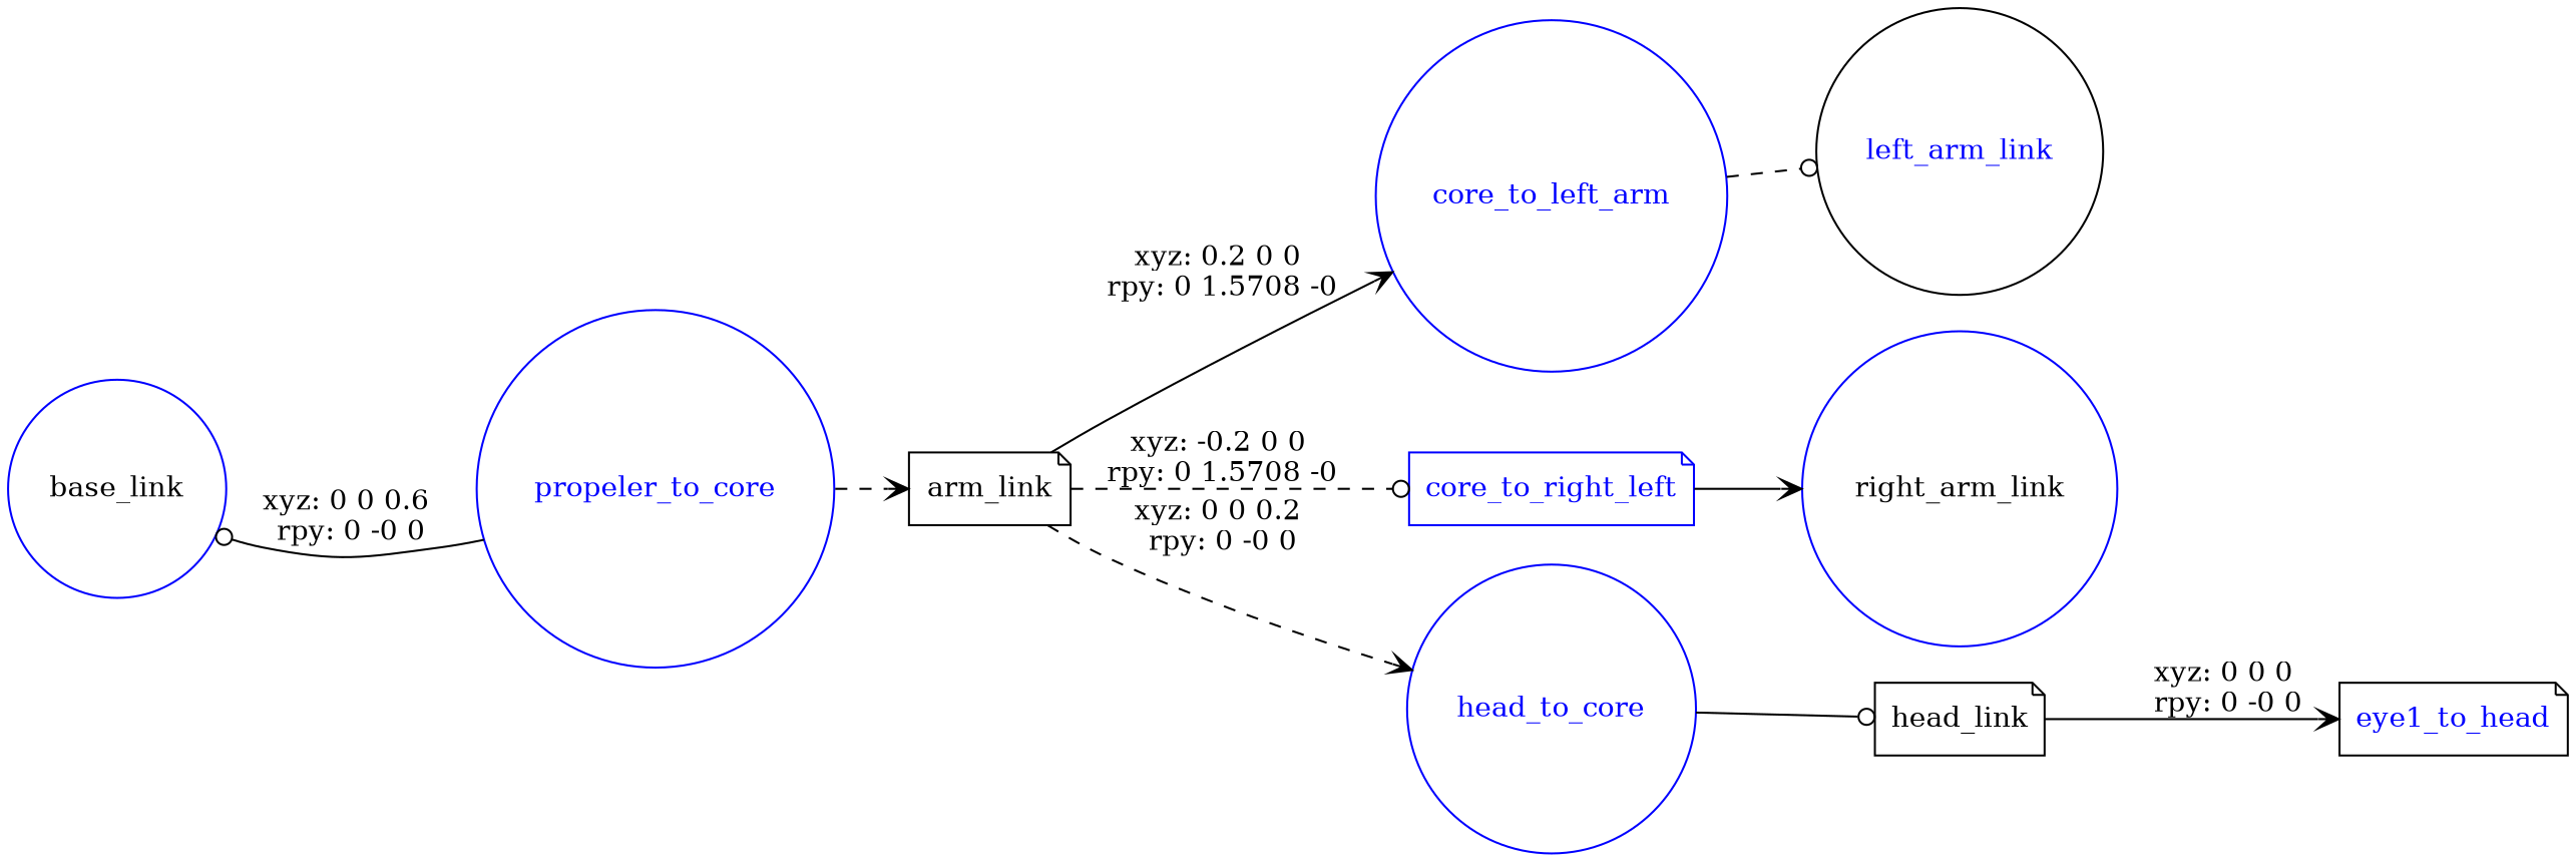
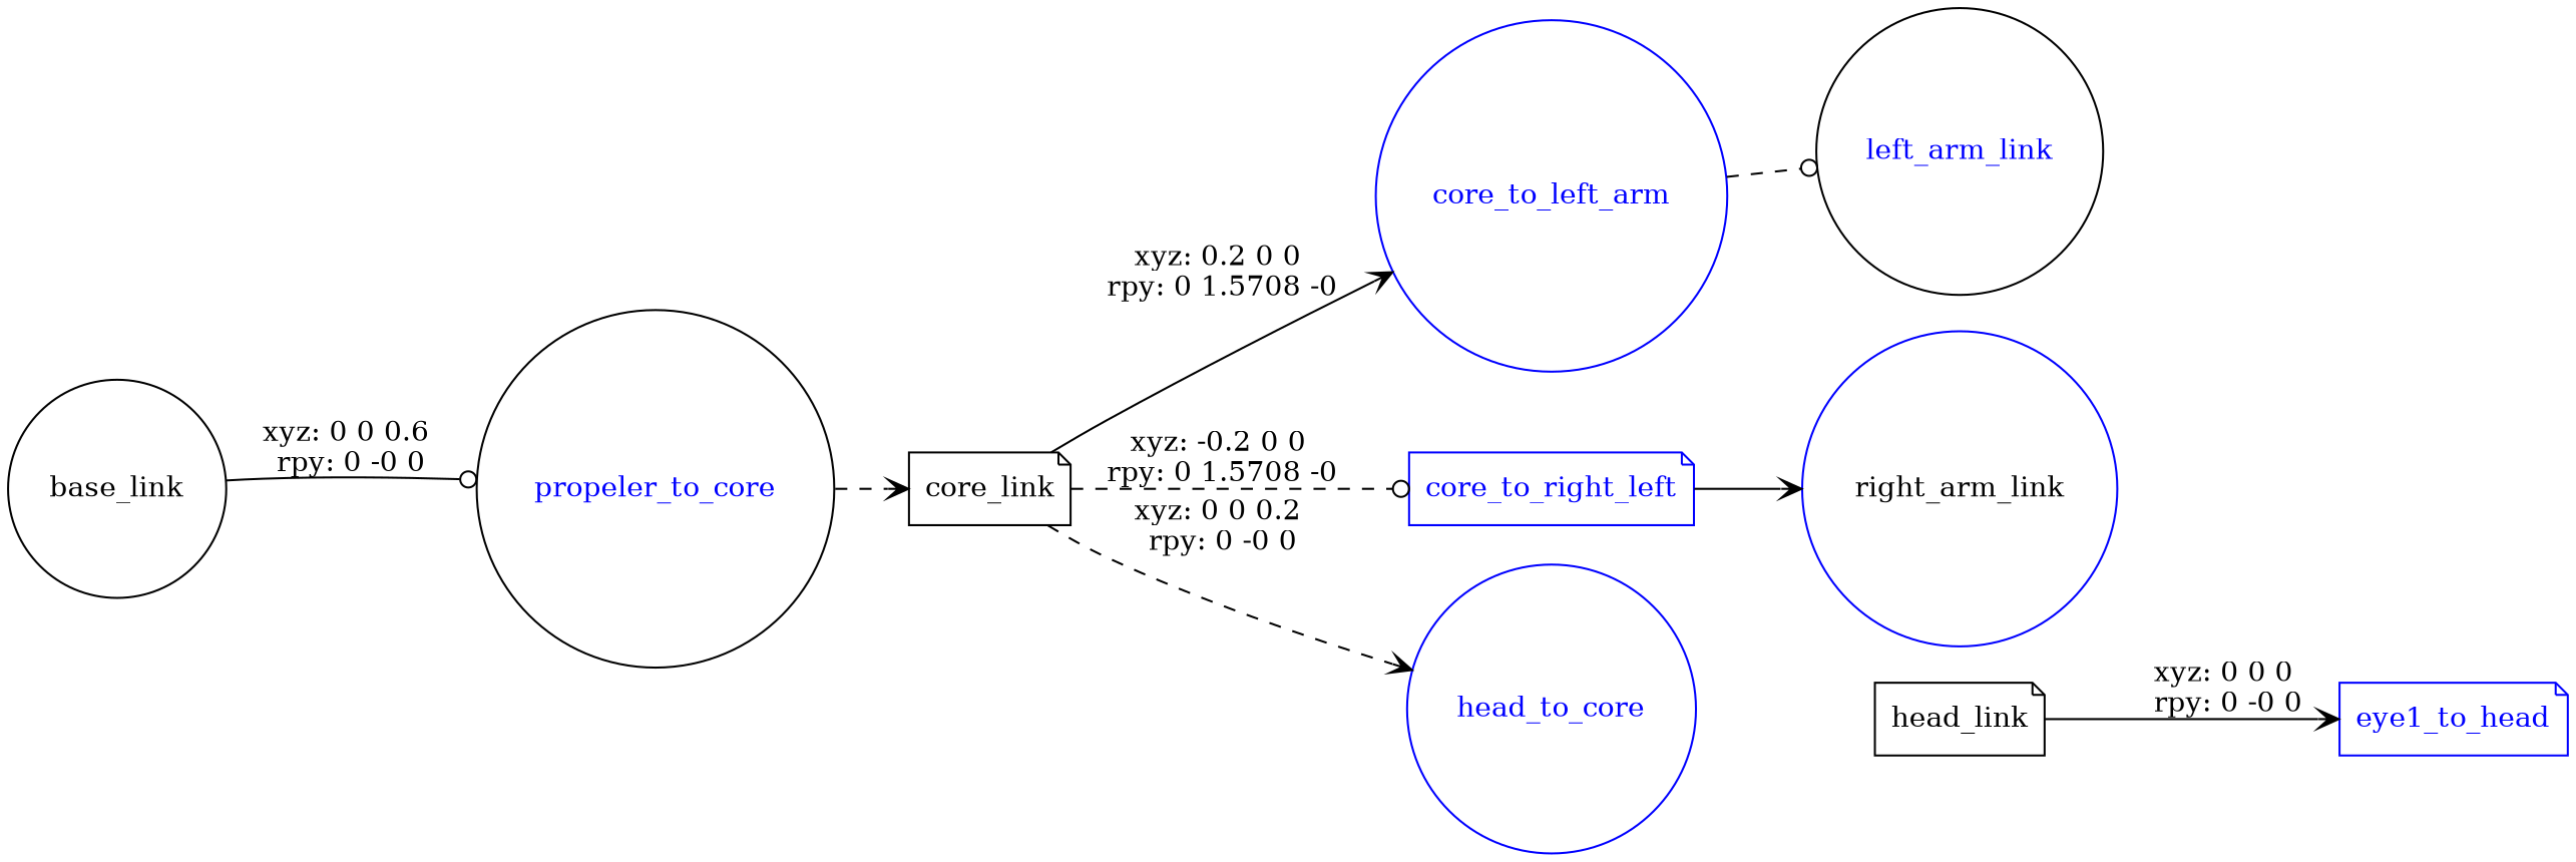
  digraph {
    rankdir=LR
    node [shape=circle color=blue fontcolor=blue]
    edge [arrowhead=vee style=solid]
-   n1 [label=base_link fontcolor=""]
-   propeler_to_core
-   n3 [label=arm_link shape=note color="" fontcolor=""]
+   n1 [label=base_link color="" fontcolor=""]
+   propeler_to_core [color=black]
+   n3 [label=core_link shape=note color="" fontcolor=""]
    core_to_left_arm
    n5 [label=core_to_right_left shape=note]
    head_to_core
    n7 [label=left_arm_link color=""]
    n8 [label=right_arm_link fontcolor=""]
    n9 [label=head_link shape=note color="" fontcolor=""]
-   eye1_to_head [color=black shape=note]
-   propeler_to_core -> n1 [arrowhead=odot label="xyz: 0 0 0.6 \nrpy: 0 -0 0"]
+   eye1_to_head [shape=note]
+   n1 -> propeler_to_core [arrowhead=odot label="xyz: 0 0 0.6 \nrpy: 0 -0 0"]
    propeler_to_core -> n3 [style=dashed]
    n3 -> core_to_left_arm [label="xyz: 0.2 0 0 \nrpy: 0 1.5708 -0"]
    n3 -> n5 [arrowhead=odot label="xyz: -0.2 0 0 \nrpy: 0 1.5708 -0" style=dashed]
    n3 -> head_to_core [label="xyz: 0 0 0.2 \nrpy: 0 -0 0" style=dashed]
    core_to_left_arm -> n7 [arrowhead=odot style=dashed]
    n5 -> n8
-   head_to_core -> n9 [arrowhead=odot]
    n9 -> eye1_to_head [label="xyz: 0 0 0 \nrpy: 0 -0 0"]
  }
